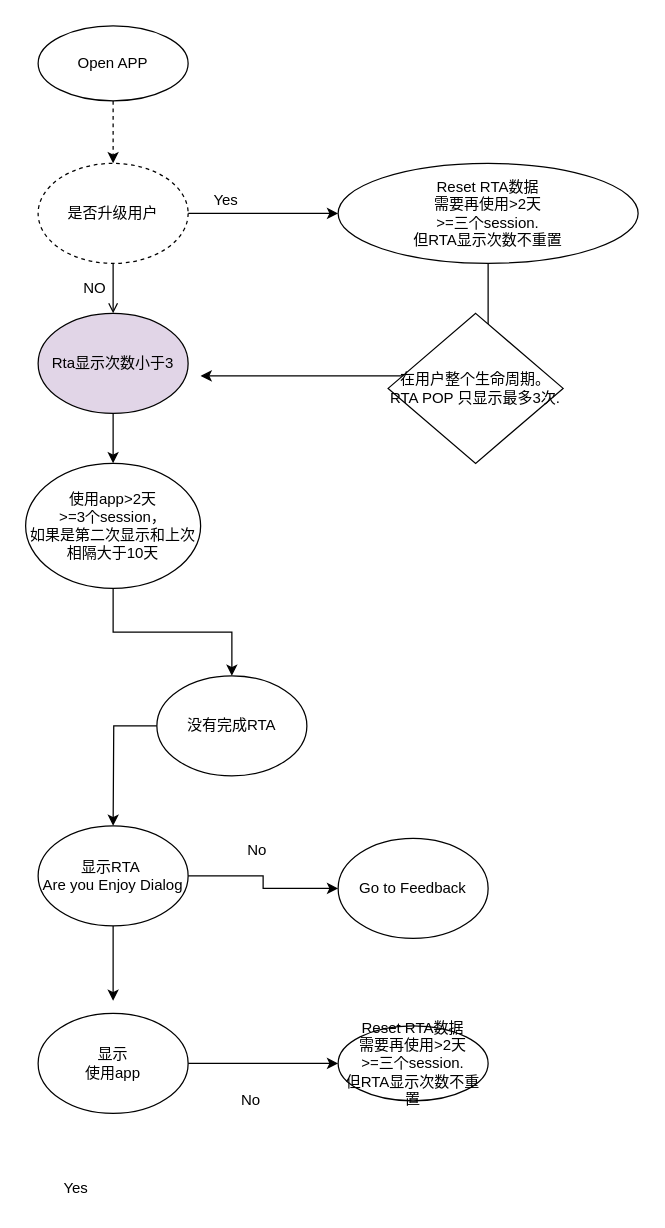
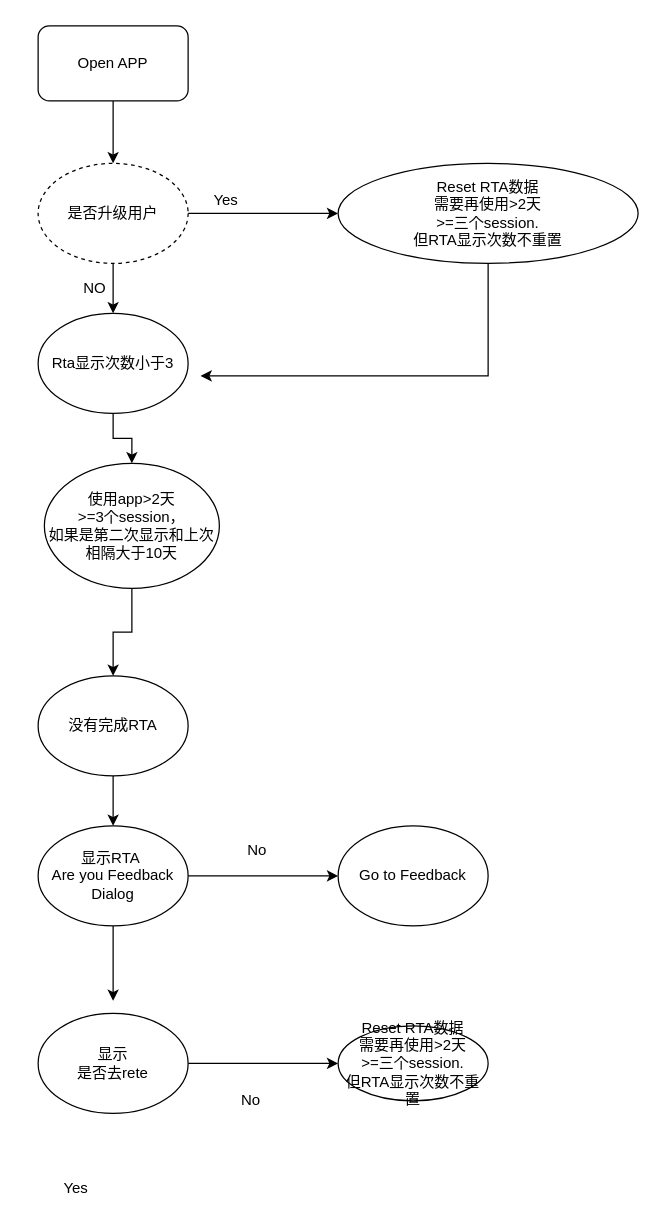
  <mxCell id="0" />
  <mxCell id="1" parent="0" />
- <mxCell id="2" style="edgeStyle=orthogonalEdgeStyle;rounded=0;orthogonalLoop=1;jettySize=auto;html=1;entryX=0.5;entryY=0;entryDx=0;entryDy=0;dashed=1;" edge="1" parent="1" source="3" target="15"><mxGeometry relative="1" as="geometry" /></mxCell>
- <mxCell id="3" value="Open APP" style="ellipse;whiteSpace=wrap;html=1;" vertex="1" parent="1"><mxGeometry x="30" width="120" height="60" as="geometry" y="20" /></mxCell>
+ <mxCell id="2" style="edgeStyle=orthogonalEdgeStyle;rounded=0;orthogonalLoop=1;jettySize=auto;html=1;entryX=0.5;entryY=0;entryDx=0;entryDy=0;" edge="1" parent="1" source="3" target="15"><mxGeometry relative="1" as="geometry" /></mxCell>
+ <mxCell id="3" value="Open APP" style="rounded=1;whiteSpace=wrap;html=1;" vertex="1" parent="1"><mxGeometry x="30" width="120" height="60" as="geometry" y="20" /></mxCell>
  <mxCell id="4" style="edgeStyle=orthogonalEdgeStyle;rounded=0;orthogonalLoop=1;jettySize=auto;html=1;entryX=0.5;entryY=0;entryDx=0;entryDy=0;" edge="1" parent="1" source="5" target="7"><mxGeometry relative="1" as="geometry" /></mxCell>
- <mxCell id="5" value="Rta显示次数小于3" style="ellipse;whiteSpace=wrap;html=1;fillColor=#e1d5e7;" vertex="1" parent="1"><mxGeometry x="30" y="250" width="120" height="80" as="geometry" /></mxCell>
+ <mxCell id="5" value="Rta显示次数小于3" style="ellipse;whiteSpace=wrap;html=1;" vertex="1" parent="1"><mxGeometry x="30" y="250" width="120" height="80" as="geometry" /></mxCell>
  <mxCell id="6" style="edgeStyle=orthogonalEdgeStyle;rounded=0;orthogonalLoop=1;jettySize=auto;html=1;entryX=0.5;entryY=0;entryDx=0;entryDy=0;" edge="1" parent="1" source="7" target="9"><mxGeometry relative="1" as="geometry" /></mxCell>
- <mxCell id="7" value="使用app&amp;gt;2天&lt;br&gt;&amp;gt;=3个session，&lt;br&gt;如果是第二次显示和上次相隔大于10天" style="ellipse;whiteSpace=wrap;html=1;" vertex="1" parent="1"><mxGeometry x="20" y="370" width="140" height="100" as="geometry" /></mxCell>
+ <mxCell id="7" value="使用app&amp;gt;2天&lt;br&gt;&amp;gt;=3个session，&lt;br&gt;如果是第二次显示和上次相隔大于10天" style="ellipse;whiteSpace=wrap;html=1;" vertex="1" parent="1"><mxGeometry x="35" y="370" width="140" height="100" as="geometry" /></mxCell>
  <mxCell id="8" style="edgeStyle=orthogonalEdgeStyle;rounded=0;orthogonalLoop=1;jettySize=auto;html=1;" edge="1" parent="1" source="9"><mxGeometry relative="1" as="geometry"><mxPoint x="90" y="660" as="targetPoint" /></mxGeometry></mxCell>
- <mxCell id="9" value="没有完成RTA" style="ellipse;whiteSpace=wrap;html=1;" vertex="1" parent="1"><mxGeometry x="125" y="540" width="120" height="80" as="geometry" /></mxCell>
+ <mxCell id="9" value="没有完成RTA" style="ellipse;whiteSpace=wrap;html=1;" vertex="1" parent="1"><mxGeometry x="30" y="540" width="120" height="80" as="geometry" /></mxCell>
  <mxCell id="10" style="edgeStyle=orthogonalEdgeStyle;rounded=0;orthogonalLoop=1;jettySize=auto;html=1;entryX=0;entryY=0.5;entryDx=0;entryDy=0;" edge="1" parent="1" source="12" target="21"><mxGeometry relative="1" as="geometry" /></mxCell>
  <mxCell id="11" style="edgeStyle=orthogonalEdgeStyle;rounded=0;orthogonalLoop=1;jettySize=auto;html=1;" edge="1" parent="1" source="12"><mxGeometry relative="1" as="geometry"><mxPoint x="90" y="800" as="targetPoint" /></mxGeometry></mxCell>
- <mxCell id="12" value="显示RTA&amp;nbsp;&lt;br&gt;Are you Enjoy Dialog" style="ellipse;whiteSpace=wrap;html=1;" vertex="1" parent="1"><mxGeometry x="30" y="660" width="120" height="80" as="geometry" /></mxCell>
- <mxCell id="13" style="edgeStyle=orthogonalEdgeStyle;rounded=0;orthogonalLoop=1;jettySize=auto;html=1;entryX=0.5;entryY=0;entryDx=0;entryDy=0;endArrow=open;" edge="1" parent="1" source="15" target="5"><mxGeometry relative="1" as="geometry" /></mxCell>
+ <mxCell id="12" value="显示RTA&amp;nbsp;&lt;br&gt;Are you Feedback Dialog" style="ellipse;whiteSpace=wrap;html=1;" vertex="1" parent="1"><mxGeometry x="30" y="660" width="120" height="80" as="geometry" /></mxCell>
+ <mxCell id="13" style="edgeStyle=orthogonalEdgeStyle;rounded=0;orthogonalLoop=1;jettySize=auto;html=1;entryX=0.5;entryY=0;entryDx=0;entryDy=0;" edge="1" parent="1" source="15" target="5"><mxGeometry relative="1" as="geometry" /></mxCell>
  <mxCell id="14" style="edgeStyle=orthogonalEdgeStyle;rounded=0;orthogonalLoop=1;jettySize=auto;html=1;entryX=0;entryY=0.5;entryDx=0;entryDy=0;" edge="1" parent="1" source="15" target="18"><mxGeometry relative="1" as="geometry" /></mxCell>
  <mxCell id="15" value="是否升级用户" style="ellipse;whiteSpace=wrap;html=1;dashed=1;" vertex="1" parent="1"><mxGeometry x="30" y="130" width="120" height="80" as="geometry" /></mxCell>
  <mxCell id="16" value="NO" style="text;html=1;align=center;verticalAlign=middle;resizable=0;points=[];autosize=1;strokeColor=none;" vertex="1" parent="1"><mxGeometry x="60" y="220" width="30" height="20" as="geometry" /></mxCell>
  <mxCell id="17" style="edgeStyle=orthogonalEdgeStyle;rounded=0;orthogonalLoop=1;jettySize=auto;html=1;" edge="1" parent="1" source="18"><mxGeometry relative="1" as="geometry"><mxPoint x="160" y="300" as="targetPoint" /><Array as="points"><mxPoint x="390" y="300" /></Array></mxGeometry></mxCell>
  <mxCell id="18" value="Reset RTA数据&lt;br&gt;需要再使用&amp;gt;2天&lt;br&gt;&amp;gt;=三个session.&lt;br&gt;但RTA显示次数不重置" style="ellipse;whiteSpace=wrap;html=1;" vertex="1" parent="1"><mxGeometry x="270" y="130" width="240" height="80" as="geometry" /></mxCell>
  <mxCell id="19" value="Yes" style="text;html=1;align=center;verticalAlign=middle;resizable=0;points=[];autosize=1;strokeColor=none;" vertex="1" parent="1"><mxGeometry x="160" y="150" width="40" height="20" as="geometry" /></mxCell>
- <mxCell id="20" value="在用户整个生命周期。RTA POP 只显示最多3次." style="rhombus;whiteSpace=wrap;html=1;" vertex="1" parent="1"><mxGeometry x="310" y="250" width="140" height="120" as="geometry" /></mxCell>
- <mxCell id="21" value="Go to Feedback" style="ellipse;whiteSpace=wrap;html=1;" vertex="1" parent="1"><mxGeometry x="270" y="670" width="120" height="80" as="geometry" /></mxCell>
+ <mxCell id="21" value="Go to Feedback" style="ellipse;whiteSpace=wrap;html=1;" vertex="1" parent="1"><mxGeometry x="270" y="660" width="120" height="80" as="geometry" /></mxCell>
  <mxCell id="22" value="No" style="text;html=1;align=center;verticalAlign=middle;resizable=0;points=[];autosize=1;strokeColor=none;" vertex="1" parent="1"><mxGeometry x="190" y="670" width="30" height="20" as="geometry" /></mxCell>
  <mxCell id="23" style="edgeStyle=orthogonalEdgeStyle;rounded=0;orthogonalLoop=1;jettySize=auto;html=1;entryX=0;entryY=0.5;entryDx=0;entryDy=0;" edge="1" parent="1" source="24" target="26"><mxGeometry relative="1" as="geometry" /></mxCell>
- <mxCell id="24" value="显示&lt;br&gt;使用app" style="ellipse;whiteSpace=wrap;html=1;" vertex="1" parent="1"><mxGeometry x="30" y="810" width="120" height="80" as="geometry" /></mxCell>
+ <mxCell id="24" value="显示&lt;br&gt;是否去rete" style="ellipse;whiteSpace=wrap;html=1;" vertex="1" parent="1"><mxGeometry x="30" y="810" width="120" height="80" as="geometry" /></mxCell>
  <mxCell id="25" value="Yes" style="text;html=1;align=center;verticalAlign=middle;resizable=0;points=[];autosize=1;strokeColor=none;" vertex="1" parent="1"><mxGeometry x="40" y="940" width="40" height="20" as="geometry" /></mxCell>
  <mxCell id="26" value="Reset RTA数据&lt;br&gt;需要再使用&amp;gt;2天&lt;br&gt;&amp;gt;=三个session.&lt;br&gt;但RTA显示次数不重置" style="ellipse;whiteSpace=wrap;html=1;" vertex="1" parent="1"><mxGeometry x="270" y="820" width="120" height="60" as="geometry" /></mxCell>
  <mxCell id="27" value="No" style="text;html=1;align=center;verticalAlign=middle;resizable=0;points=[];autosize=1;strokeColor=none;" vertex="1" parent="1"><mxGeometry x="185" y="870" width="30" height="20" as="geometry" /></mxCell>
